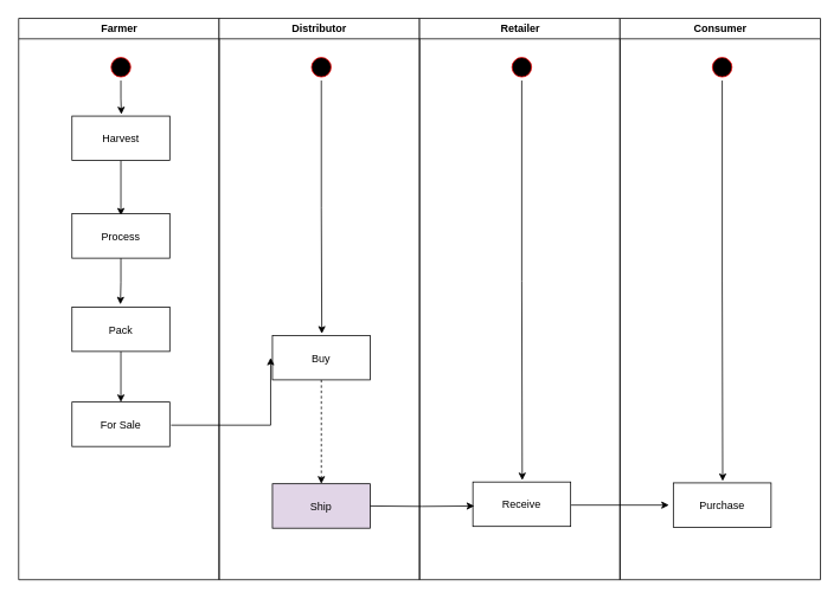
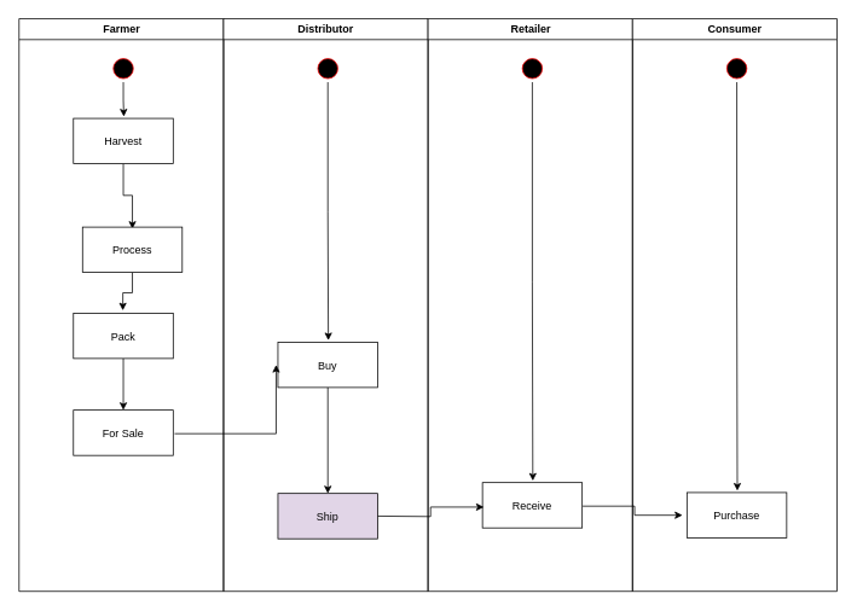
  <mxCell id="0" />
  <mxCell id="1" parent="0" />
  <mxCell id="2" value="Farmer" style="swimlane;whiteSpace=wrap" parent="1" vertex="1"><mxGeometry x="20.5" y="20" width="225.5" height="632" as="geometry" /></mxCell>
  <mxCell id="3" style="edgeStyle=orthogonalEdgeStyle;rounded=0;orthogonalLoop=1;jettySize=auto;html=1;entryX=0.505;entryY=-0.04;entryDx=0;entryDy=0;entryPerimeter=0;" edge="1" parent="2" source="4" target="6"><mxGeometry relative="1" as="geometry" /></mxCell>
  <mxCell id="4" value="" style="ellipse;shape=startState;fillColor=#000000;strokeColor=#ff0000;" parent="2" vertex="1"><mxGeometry x="100" y="40" width="30" height="30" as="geometry" /></mxCell>
  <mxCell id="5" style="edgeStyle=orthogonalEdgeStyle;rounded=0;orthogonalLoop=1;jettySize=auto;html=1;entryX=0.5;entryY=0.04;entryDx=0;entryDy=0;entryPerimeter=0;" edge="1" parent="2" source="6" target="8"><mxGeometry relative="1" as="geometry" /></mxCell>
  <mxCell id="6" value="Harvest" style="" parent="2" vertex="1"><mxGeometry x="60" y="110" width="110" height="50" as="geometry" /></mxCell>
  <mxCell id="7" style="edgeStyle=orthogonalEdgeStyle;rounded=0;orthogonalLoop=1;jettySize=auto;html=1;entryX=0.495;entryY=-0.06;entryDx=0;entryDy=0;entryPerimeter=0;" edge="1" parent="2" source="8" target="10"><mxGeometry relative="1" as="geometry" /></mxCell>
- <mxCell id="8" value="Process" style="" parent="2" vertex="1"><mxGeometry x="60" y="220" width="110" height="50" as="geometry" /></mxCell>
+ <mxCell id="8" value="Process" style="" parent="2" vertex="1"><mxGeometry x="70" y="230" width="110" height="50" as="geometry" /></mxCell>
  <mxCell id="9" style="edgeStyle=orthogonalEdgeStyle;rounded=0;orthogonalLoop=1;jettySize=auto;html=1;entryX=0.5;entryY=0;entryDx=0;entryDy=0;" edge="1" parent="2" source="10" target="11"><mxGeometry relative="1" as="geometry" /></mxCell>
  <mxCell id="10" value="Pack" style="" parent="2" vertex="1"><mxGeometry x="60" y="325" width="110" height="50" as="geometry" /></mxCell>
  <mxCell id="11" value="For Sale" style="" vertex="1" parent="2"><mxGeometry x="60" y="432" width="110" height="50" as="geometry" /></mxCell>
  <mxCell id="12" value="Distributor" style="swimlane;whiteSpace=wrap" vertex="1" parent="1"><mxGeometry x="246" y="20" width="225.5" height="632" as="geometry" /></mxCell>
  <mxCell id="13" style="edgeStyle=orthogonalEdgeStyle;rounded=0;orthogonalLoop=1;jettySize=auto;html=1;entryX=0.505;entryY=-0.04;entryDx=0;entryDy=0;entryPerimeter=0;" edge="1" parent="12" source="14" target="16"><mxGeometry relative="1" as="geometry" /></mxCell>
  <mxCell id="14" value="" style="ellipse;shape=startState;fillColor=#000000;strokeColor=#ff0000;" vertex="1" parent="12"><mxGeometry x="100" y="40" width="30" height="30" as="geometry" /></mxCell>
- <mxCell id="15" style="edgeStyle=orthogonalEdgeStyle;rounded=0;orthogonalLoop=1;jettySize=auto;html=1;entryX=0.5;entryY=0;entryDx=0;entryDy=0;entryPerimeter=0;dashed=1;" edge="1" parent="12" source="16" target="17"><mxGeometry relative="1" as="geometry" /></mxCell>
+ <mxCell id="15" style="edgeStyle=orthogonalEdgeStyle;rounded=0;orthogonalLoop=1;jettySize=auto;html=1;entryX=0.5;entryY=0;entryDx=0;entryDy=0;entryPerimeter=0;" edge="1" parent="12" source="16" target="17"><mxGeometry relative="1" as="geometry" /></mxCell>
  <mxCell id="16" value="Buy" style="" vertex="1" parent="12"><mxGeometry x="60" y="357" width="110" height="50" as="geometry" /></mxCell>
  <mxCell id="17" value="Ship" style="fillColor=#e1d5e7;" vertex="1" parent="12"><mxGeometry x="60" y="524" width="110" height="50" as="geometry" /></mxCell>
  <mxCell id="18" value="Retailer" style="swimlane;whiteSpace=wrap" vertex="1" parent="1"><mxGeometry x="471.5" y="20" width="225.5" height="632" as="geometry" /></mxCell>
  <mxCell id="19" style="edgeStyle=orthogonalEdgeStyle;rounded=0;orthogonalLoop=1;jettySize=auto;html=1;entryX=0.505;entryY=-0.04;entryDx=0;entryDy=0;entryPerimeter=0;" edge="1" parent="18" source="20" target="21"><mxGeometry relative="1" as="geometry" /></mxCell>
  <mxCell id="20" value="" style="ellipse;shape=startState;fillColor=#000000;strokeColor=#ff0000;" vertex="1" parent="18"><mxGeometry x="100" y="40" width="30" height="30" as="geometry" /></mxCell>
- <mxCell id="21" value="Receive" style="" vertex="1" parent="18"><mxGeometry x="60" y="522" width="110" height="50" as="geometry" /></mxCell>
+ <mxCell id="21" value="Receive" style="" vertex="1" parent="18"><mxGeometry x="60" y="512" width="110" height="50" as="geometry" /></mxCell>
  <mxCell id="22" value="Consumer" style="swimlane;whiteSpace=wrap" vertex="1" parent="1"><mxGeometry x="697" y="20" width="225.5" height="632" as="geometry" /></mxCell>
  <mxCell id="23" style="edgeStyle=orthogonalEdgeStyle;rounded=0;orthogonalLoop=1;jettySize=auto;html=1;entryX=0.505;entryY=-0.04;entryDx=0;entryDy=0;entryPerimeter=0;" edge="1" parent="22" source="24" target="25"><mxGeometry relative="1" as="geometry" /></mxCell>
  <mxCell id="24" value="" style="ellipse;shape=startState;fillColor=#000000;strokeColor=#ff0000;" vertex="1" parent="22"><mxGeometry x="100" y="40" width="30" height="30" as="geometry" /></mxCell>
  <mxCell id="25" value="Purchase" style="" vertex="1" parent="22"><mxGeometry x="60" y="523" width="110" height="50" as="geometry" /></mxCell>
  <mxCell id="26" style="edgeStyle=orthogonalEdgeStyle;rounded=0;orthogonalLoop=1;jettySize=auto;html=1;entryX=-0.018;entryY=0.5;entryDx=0;entryDy=0;entryPerimeter=0;exitX=1.014;exitY=0.52;exitDx=0;exitDy=0;exitPerimeter=0;" edge="1" parent="1" source="11" target="16"><mxGeometry relative="1" as="geometry"><mxPoint x="196" y="477" as="sourcePoint" /></mxGeometry></mxCell>
  <mxCell id="27" style="edgeStyle=orthogonalEdgeStyle;rounded=0;orthogonalLoop=1;jettySize=auto;html=1;entryX=0.014;entryY=0.54;entryDx=0;entryDy=0;entryPerimeter=0;" edge="1" parent="1" target="21"><mxGeometry relative="1" as="geometry"><mxPoint x="416" y="569" as="sourcePoint" /></mxGeometry></mxCell>
  <mxCell id="28" style="edgeStyle=orthogonalEdgeStyle;rounded=0;orthogonalLoop=1;jettySize=auto;html=1;entryX=-0.045;entryY=0.5;entryDx=0;entryDy=0;entryPerimeter=0;exitX=1.005;exitY=0.52;exitDx=0;exitDy=0;exitPerimeter=0;" edge="1" parent="1" source="21" target="25"><mxGeometry relative="1" as="geometry" /></mxCell>
